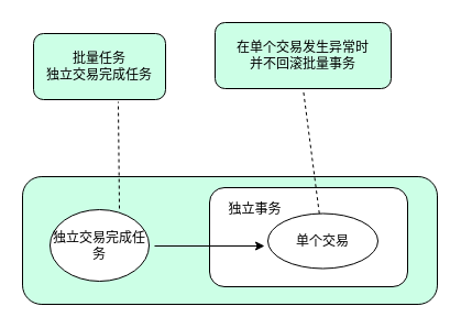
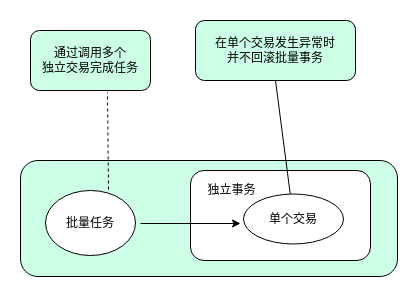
  <mxCell id="0" />
  <mxCell id="1" parent="0" />
  <mxCell id="2" value="在单个交易发生异常时&lt;br&gt;并不回滚批量事务" style="rounded=1;whiteSpace=wrap;html=1;fillColor=#CCFFE6;" vertex="1" parent="1"><mxGeometry x="195" y="20" width="160" height="60" as="geometry" /></mxCell>
- <mxCell id="3" value="批量任务&lt;br&gt;独立交易完成任务" style="rounded=1;whiteSpace=wrap;html=1;fillColor=#CCFFE6;" vertex="1" parent="1"><mxGeometry x="30" y="30" width="120" height="60" as="geometry" /></mxCell>
+ <mxCell id="3" value="通过调用多个&lt;br&gt;独立交易完成任务" style="rounded=1;whiteSpace=wrap;html=1;fillColor=#CCFFE6;" vertex="1" parent="1"><mxGeometry x="30" y="30" width="120" height="60" as="geometry" /></mxCell>
  <mxCell id="4" value="" style="rounded=1;whiteSpace=wrap;html=1;fillColor=#CCFFE6;" vertex="1" parent="1"><mxGeometry x="20" y="160" width="377" height="116" as="geometry" /></mxCell>
  <mxCell id="5" value="" style="rounded=1;whiteSpace=wrap;html=1;" vertex="1" parent="1"><mxGeometry x="190" y="170" width="180" height="90" as="geometry" /></mxCell>
  <mxCell id="6" value="单个交易" style="ellipse;whiteSpace=wrap;html=1;" vertex="1" parent="1"><mxGeometry x="243" y="193.5" width="100" height="50" as="geometry" /></mxCell>
- <mxCell id="7" value="独立交易完成任务" style="ellipse;whiteSpace=wrap;html=1;" vertex="1" parent="1"><mxGeometry x="45" y="190" width="90" height="65" as="geometry" /></mxCell>
+ <mxCell id="7" value="批量任务" style="ellipse;whiteSpace=wrap;html=1;" vertex="1" parent="1"><mxGeometry x="45" y="190" width="90" height="65" as="geometry" /></mxCell>
  <mxCell id="8" value="独立事务" style="text;html=1;strokeColor=none;fillColor=none;align=center;verticalAlign=middle;whiteSpace=wrap;rounded=0;" vertex="1" parent="1"><mxGeometry x="203" y="180" width="57" height="20" as="geometry" /></mxCell>
  <mxCell id="9" value="" style="endArrow=none;dashed=1;html=1;exitX=0.7;exitY=-0.015;exitDx=0;exitDy=0;exitPerimeter=0;" edge="1" parent="1" source="7"><mxGeometry width="50" height="50" relative="1" as="geometry"><mxPoint x="20" y="361" as="sourcePoint" /><mxPoint x="107" y="92" as="targetPoint" /></mxGeometry></mxCell>
  <mxCell id="10" value="" style="endArrow=classic;html=1;" edge="1" parent="1"><mxGeometry width="50" height="50" relative="1" as="geometry"><mxPoint x="140" y="223" as="sourcePoint" /><mxPoint x="240" y="223" as="targetPoint" /></mxGeometry></mxCell>
- <mxCell id="11" value="" style="endArrow=none;dashed=1;html=1;entryX=0.5;entryY=1;entryDx=0;entryDy=0;" edge="1" parent="1" source="6" target="2"><mxGeometry width="50" height="50" relative="1" as="geometry"><mxPoint x="20" y="361" as="sourcePoint" /><mxPoint x="70" y="311" as="targetPoint" /></mxGeometry></mxCell>
+ <mxCell id="11" value="" style="endArrow=none;dashed=0;html=1;entryX=0.5;entryY=1;entryDx=0;entryDy=0;" edge="1" parent="1" source="6" target="2"><mxGeometry width="50" height="50" relative="1" as="geometry"><mxPoint x="20" y="361" as="sourcePoint" /><mxPoint x="70" y="311" as="targetPoint" /></mxGeometry></mxCell>
